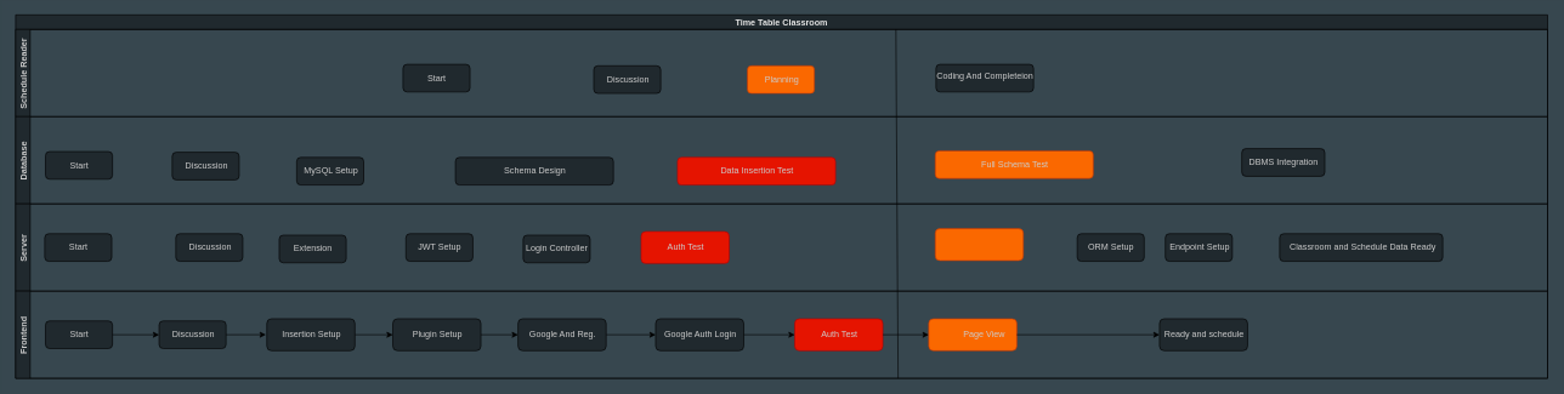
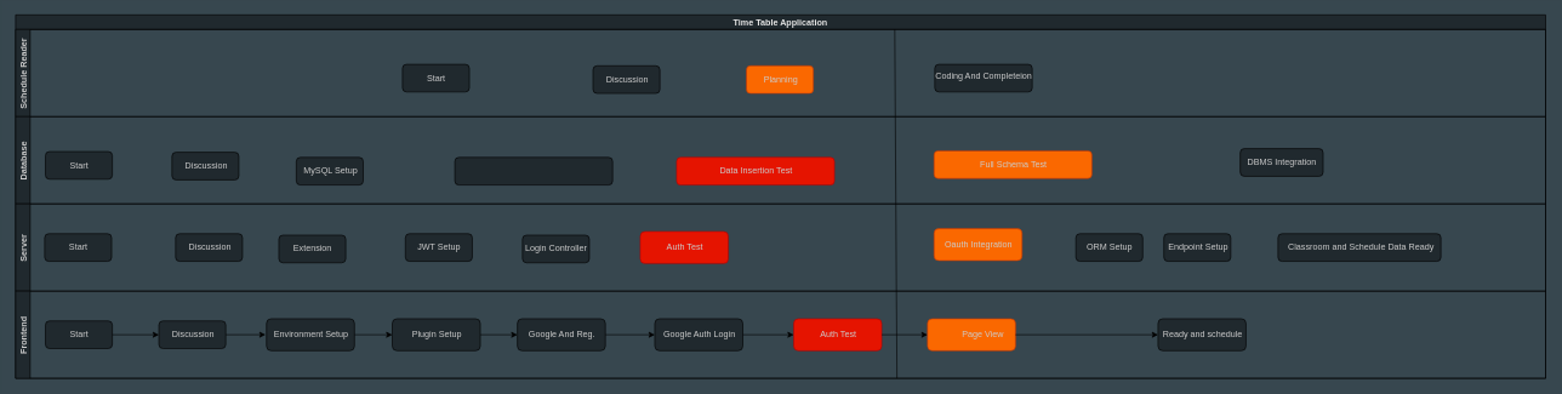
  <mxCell id="0" />
  <mxCell id="1" parent="0" />
- <mxCell id="2" value="Time Table Classroom" style="swimlane;childLayout=stackLayout;resizeParent=1;resizeParentMax=0;horizontal=1;startSize=20;horizontalStack=0;fontColor=#E6E6E6;fillColor=#20292E;" vertex="1" parent="1"><mxGeometry x="20" y="20" width="2104" height="500" as="geometry" /></mxCell>
+ <mxCell id="2" value="Time Table Application" style="swimlane;childLayout=stackLayout;resizeParent=1;resizeParentMax=0;horizontal=1;startSize=20;horizontalStack=0;fontColor=#E6E6E6;fillColor=#20292E;" vertex="1" parent="1"><mxGeometry x="20" y="20" width="2104" height="500" as="geometry" /></mxCell>
  <mxCell id="3" value="Schedule Reader" style="swimlane;startSize=20;horizontal=0;fillColor=#20292E;fontColor=#CCCCCC;" vertex="1" parent="2"><mxGeometry y="20" width="2104" height="120" as="geometry" /></mxCell>
  <mxCell id="4" value="" style="group" vertex="1" connectable="0" parent="3"><mxGeometry x="532" y="48" width="92" height="38" as="geometry" /></mxCell>
  <mxCell id="5" value="" style="rounded=1;whiteSpace=wrap;html=1;fontColor=#CCCCCC;fillColor=#20292E;" vertex="1" parent="4"><mxGeometry width="92" height="38" as="geometry" /></mxCell>
  <mxCell id="6" value="Start" style="text;html=1;resizable=0;autosize=1;align=center;verticalAlign=middle;points=[];fillColor=none;strokeColor=none;rounded=0;fontColor=#CCCCCC;" vertex="1" parent="4"><mxGeometry x="24.5" y="6" width="43" height="26" as="geometry" /></mxCell>
  <mxCell id="7" value="" style="group" vertex="1" connectable="0" parent="3"><mxGeometry x="1005" y="50" width="92" height="38" as="geometry" /></mxCell>
  <mxCell id="8" value="" style="rounded=1;whiteSpace=wrap;html=1;fontColor=#000000;fillColor=#fa6800;strokeColor=#C73500;" vertex="1" parent="7"><mxGeometry width="92" height="38" as="geometry" /></mxCell>
  <mxCell id="9" value="Planning" style="text;html=1;resizable=0;autosize=1;align=center;verticalAlign=middle;points=[];fillColor=none;strokeColor=none;rounded=0;fontColor=#CCCCCC;" vertex="1" parent="7"><mxGeometry x="14.5" y="6" width="65" height="26" as="geometry" /></mxCell>
  <mxCell id="10" value="Database" style="swimlane;startSize=20;horizontal=0;fillColor=#20292E;fontColor=#CCCCCC;" vertex="1" parent="2"><mxGeometry y="140" width="2104" height="120" as="geometry" /></mxCell>
  <mxCell id="11" value="" style="group" vertex="1" connectable="0" parent="10"><mxGeometry x="41" y="48" width="92" height="38" as="geometry" /></mxCell>
  <mxCell id="12" value="" style="rounded=1;whiteSpace=wrap;html=1;fontColor=#CCCCCC;fillColor=#20292E;" vertex="1" parent="11"><mxGeometry width="92" height="38" as="geometry" /></mxCell>
  <mxCell id="13" value="Start" style="text;html=1;resizable=0;autosize=1;align=center;verticalAlign=middle;points=[];fillColor=none;strokeColor=none;rounded=0;fontColor=#CCCCCC;" vertex="1" parent="11"><mxGeometry x="24.5" y="6" width="43" height="26" as="geometry" /></mxCell>
  <mxCell id="14" value="" style="group" vertex="1" connectable="0" parent="10"><mxGeometry x="386" y="56" width="92.5" height="38" as="geometry" /></mxCell>
  <mxCell id="15" value="" style="rounded=1;whiteSpace=wrap;html=1;fontColor=#CCCCCC;fillColor=#20292E;" vertex="1" parent="14"><mxGeometry width="92" height="38" as="geometry" /></mxCell>
  <mxCell id="16" value="MySQL Setup" style="text;html=1;resizable=0;autosize=1;align=center;verticalAlign=middle;points=[];fillColor=none;strokeColor=none;rounded=0;fontColor=#CCCCCC;" vertex="1" parent="14"><mxGeometry x="0.5" y="6" width="92" height="26" as="geometry" /></mxCell>
  <mxCell id="17" value="" style="group" vertex="1" connectable="0" parent="10"><mxGeometry x="604" y="56" width="217" height="38" as="geometry" /></mxCell>
  <mxCell id="18" value="" style="rounded=1;whiteSpace=wrap;html=1;fontColor=#CCCCCC;fillColor=#20292E;" vertex="1" parent="17"><mxGeometry width="217" height="38" as="geometry" /></mxCell>
- <mxCell id="19" value="Schema Design" style="text;html=1;resizable=0;autosize=1;align=center;verticalAlign=middle;points=[];fillColor=none;strokeColor=none;rounded=0;fontColor=#CCCCCC;" vertex="1" parent="17"><mxGeometry x="57" y="6" width="103" height="26" as="geometry" /></mxCell>
  <mxCell id="20" value="" style="group" vertex="1" connectable="0" parent="10"><mxGeometry x="909" y="56" width="217" height="38" as="geometry" /></mxCell>
  <mxCell id="21" value="" style="rounded=1;whiteSpace=wrap;html=1;fontColor=#ffffff;fillColor=#e51400;strokeColor=#B20000;" vertex="1" parent="20"><mxGeometry width="217" height="38" as="geometry" /></mxCell>
  <mxCell id="22" value="Data Insertion Test" style="text;html=1;resizable=0;autosize=1;align=center;verticalAlign=middle;points=[];fillColor=none;strokeColor=none;rounded=0;fontColor=#CCCCCC;" vertex="1" parent="20"><mxGeometry x="50" y="6" width="118" height="26" as="geometry" /></mxCell>
  <mxCell id="23" value="Server" style="swimlane;startSize=20;horizontal=0;fillColor=#20292E;fontColor=#CCCCCC;" vertex="1" parent="2"><mxGeometry y="260" width="2104" height="120" as="geometry" /></mxCell>
  <mxCell id="24" value="" style="group" vertex="1" connectable="0" parent="23"><mxGeometry x="40" y="41" width="92" height="38" as="geometry" /></mxCell>
  <mxCell id="25" value="" style="rounded=1;whiteSpace=wrap;html=1;fontColor=#CCCCCC;fillColor=#20292E;" vertex="1" parent="24"><mxGeometry width="92" height="38" as="geometry" /></mxCell>
  <mxCell id="26" value="Start" style="text;html=1;resizable=0;autosize=1;align=center;verticalAlign=middle;points=[];fillColor=none;strokeColor=none;rounded=0;fontColor=#CCCCCC;" vertex="1" parent="24"><mxGeometry x="24.5" y="6" width="43" height="26" as="geometry" /></mxCell>
  <mxCell id="27" value="" style="group" vertex="1" connectable="0" parent="23"><mxGeometry x="220" y="41" width="92" height="38" as="geometry" /></mxCell>
  <mxCell id="28" value="" style="rounded=1;whiteSpace=wrap;html=1;fontColor=#CCCCCC;fillColor=#20292E;" vertex="1" parent="27"><mxGeometry width="92" height="38" as="geometry" /></mxCell>
  <mxCell id="29" value="Discussion" style="text;html=1;resizable=0;autosize=1;align=center;verticalAlign=middle;points=[];fillColor=none;strokeColor=none;rounded=0;fontColor=#CCCCCC;" vertex="1" parent="27"><mxGeometry x="8.5" y="6" width="76" height="26" as="geometry" /></mxCell>
  <mxCell id="30" value="" style="group" vertex="1" connectable="0" parent="23"><mxGeometry x="536" y="41" width="92" height="38" as="geometry" /></mxCell>
  <mxCell id="31" value="" style="rounded=1;whiteSpace=wrap;html=1;fontColor=#CCCCCC;fillColor=#20292E;" vertex="1" parent="30"><mxGeometry width="92" height="38" as="geometry" /></mxCell>
  <mxCell id="32" value="JWT Setup" style="text;html=1;resizable=0;autosize=1;align=center;verticalAlign=middle;points=[];fillColor=none;strokeColor=none;rounded=0;fontColor=#CCCCCC;" vertex="1" parent="30"><mxGeometry x="7.5" y="6" width="77" height="26" as="geometry" /></mxCell>
  <mxCell id="33" value="" style="group" vertex="1" connectable="0" parent="23"><mxGeometry x="859" y="38" width="121" height="44" as="geometry" /></mxCell>
  <mxCell id="34" value="" style="rounded=1;whiteSpace=wrap;html=1;fillColor=#e51400;strokeColor=#B20000;fontColor=#ffffff;" vertex="1" parent="33"><mxGeometry width="121" height="44" as="geometry" /></mxCell>
  <mxCell id="35" value="Auth Test" style="text;html=1;resizable=0;autosize=1;align=center;verticalAlign=middle;points=[];fillColor=none;strokeColor=none;rounded=0;fontColor=#CCCCCC;" vertex="1" parent="33"><mxGeometry x="26.999" y="8.997" width="68" height="26" as="geometry" /></mxCell>
  <mxCell id="36" value="" style="group" vertex="1" connectable="0" parent="23"><mxGeometry x="1804" y="41" width="156" height="38" as="geometry" /></mxCell>
  <mxCell id="37" value="" style="rounded=1;whiteSpace=wrap;html=1;fontColor=#CCCCCC;fillColor=#20292E;" vertex="1" parent="36"><mxGeometry x="-68" width="224" height="38" as="geometry" /></mxCell>
  <mxCell id="38" value="Classroom and Schedule Data Ready" style="text;html=1;resizable=0;autosize=1;align=center;verticalAlign=middle;points=[];fillColor=none;strokeColor=none;rounded=0;fontColor=#CCCCCC;" vertex="1" parent="36"><mxGeometry x="-63.5" y="6" width="219" height="26" as="geometry" /></mxCell>
  <mxCell id="39" value="Frontend" style="swimlane;startSize=20;horizontal=0;fillColor=#20292E;fontColor=#CCCCCC;" vertex="1" parent="2"><mxGeometry y="380" width="2104" height="120" as="geometry" /></mxCell>
  <mxCell id="40" value="" style="group" vertex="1" connectable="0" parent="39"><mxGeometry x="41" y="41" width="92" height="38" as="geometry" /></mxCell>
  <mxCell id="41" value="" style="rounded=1;whiteSpace=wrap;html=1;fontColor=#CCCCCC;fillColor=#20292E;" vertex="1" parent="40"><mxGeometry width="92" height="38" as="geometry" /></mxCell>
  <mxCell id="42" value="Start" style="text;html=1;resizable=0;autosize=1;align=center;verticalAlign=middle;points=[];fillColor=none;strokeColor=none;rounded=0;fontColor=#CCCCCC;" vertex="1" parent="40"><mxGeometry x="24.5" y="6" width="43" height="26" as="geometry" /></mxCell>
  <mxCell id="43" value="" style="group" vertex="1" connectable="0" parent="39"><mxGeometry x="197" y="41" width="92" height="38" as="geometry" /></mxCell>
  <mxCell id="44" value="" style="rounded=1;whiteSpace=wrap;html=1;fontColor=#CCCCCC;fillColor=#20292E;" vertex="1" parent="43"><mxGeometry width="92" height="38" as="geometry" /></mxCell>
  <mxCell id="45" value="Discussion" style="text;html=1;resizable=0;autosize=1;align=center;verticalAlign=middle;points=[];fillColor=none;strokeColor=none;rounded=0;fontColor=#CCCCCC;" vertex="1" parent="43"><mxGeometry x="8.5" y="6" width="76" height="26" as="geometry" /></mxCell>
  <mxCell id="46" value="" style="endArrow=classic;html=1;rounded=0;fontColor=#CCCCCC;exitX=1;exitY=0.5;exitDx=0;exitDy=0;entryX=0;entryY=0.5;entryDx=0;entryDy=0;" edge="1" parent="39" source="41" target="44"><mxGeometry width="50" height="50" relative="1" as="geometry"><mxPoint x="217" y="-55" as="sourcePoint" /><mxPoint x="194" y="57.5" as="targetPoint" /></mxGeometry></mxCell>
  <mxCell id="47" value="" style="group" vertex="1" connectable="0" parent="39"><mxGeometry x="345" y="38" width="121" height="44" as="geometry" /></mxCell>
  <mxCell id="48" value="" style="rounded=1;whiteSpace=wrap;html=1;fontColor=#CCCCCC;fillColor=#20292E;" vertex="1" parent="47"><mxGeometry width="121" height="44" as="geometry" /></mxCell>
- <mxCell id="49" value="Insertion Setup" style="text;html=1;resizable=0;autosize=1;align=center;verticalAlign=middle;points=[];fillColor=none;strokeColor=none;rounded=0;fontColor=#CCCCCC;" vertex="1" parent="47"><mxGeometry x="0.999" y="8.997" width="120" height="26" as="geometry" /></mxCell>
+ <mxCell id="49" value="Environment Setup" style="text;html=1;resizable=0;autosize=1;align=center;verticalAlign=middle;points=[];fillColor=none;strokeColor=none;rounded=0;fontColor=#CCCCCC;" vertex="1" parent="47"><mxGeometry x="0.999" y="8.997" width="120" height="26" as="geometry" /></mxCell>
  <mxCell id="50" value="" style="endArrow=classic;html=1;rounded=0;fontColor=#CCCCCC;exitX=1;exitY=0.5;exitDx=0;exitDy=0;entryX=-0.02;entryY=0.498;entryDx=0;entryDy=0;entryPerimeter=0;" edge="1" parent="39" source="44" target="49"><mxGeometry width="50" height="50" relative="1" as="geometry"><mxPoint x="229" y="-150" as="sourcePoint" /><mxPoint x="279" y="-200" as="targetPoint" /></mxGeometry></mxCell>
  <mxCell id="51" value="" style="group" vertex="1" connectable="0" parent="39"><mxGeometry x="518" y="38" width="121" height="44" as="geometry" /></mxCell>
  <mxCell id="52" value="" style="rounded=1;whiteSpace=wrap;html=1;fontColor=#CCCCCC;fillColor=#20292E;" vertex="1" parent="51"><mxGeometry width="121" height="44" as="geometry" /></mxCell>
  <mxCell id="53" value="Plugin Setup" style="text;html=1;resizable=0;autosize=1;align=center;verticalAlign=middle;points=[];fillColor=none;strokeColor=none;rounded=0;fontColor=#CCCCCC;" vertex="1" parent="51"><mxGeometry x="17.999" y="8.997" width="86" height="26" as="geometry" /></mxCell>
  <mxCell id="54" value="" style="group" vertex="1" connectable="0" parent="39"><mxGeometry x="690" y="38" width="121" height="44" as="geometry" /></mxCell>
  <mxCell id="55" value="" style="rounded=1;whiteSpace=wrap;html=1;fontColor=#CCCCCC;fillColor=#20292E;" vertex="1" parent="54"><mxGeometry width="121" height="44" as="geometry" /></mxCell>
  <mxCell id="56" value="Google And Reg." style="text;html=1;resizable=0;autosize=1;align=center;verticalAlign=middle;points=[];fillColor=none;strokeColor=none;rounded=0;fontColor=#CCCCCC;" vertex="1" parent="54"><mxGeometry x="4.999" y="8.997" width="113" height="26" as="geometry" /></mxCell>
  <mxCell id="57" value="" style="group" vertex="1" connectable="0" parent="39"><mxGeometry x="879" y="38" width="121" height="44" as="geometry" /></mxCell>
  <mxCell id="58" value="" style="rounded=1;whiteSpace=wrap;html=1;fontColor=#CCCCCC;fillColor=#20292E;" vertex="1" parent="57"><mxGeometry width="121" height="44" as="geometry" /></mxCell>
  <mxCell id="59" value="Google Auth Login" style="text;html=1;resizable=0;autosize=1;align=center;verticalAlign=middle;points=[];fillColor=none;strokeColor=none;rounded=0;fontColor=#CCCCCC;" vertex="1" parent="57"><mxGeometry x="2.999" y="8.997" width="117" height="26" as="geometry" /></mxCell>
  <mxCell id="60" value="" style="group" vertex="1" connectable="0" parent="39"><mxGeometry x="1070" y="38" width="121" height="44" as="geometry" /></mxCell>
  <mxCell id="61" value="" style="rounded=1;whiteSpace=wrap;html=1;fillColor=#e51400;strokeColor=#B20000;fontColor=#ffffff;" vertex="1" parent="60"><mxGeometry width="121" height="44" as="geometry" /></mxCell>
  <mxCell id="62" value="Auth Test" style="text;html=1;resizable=0;autosize=1;align=center;verticalAlign=middle;points=[];fillColor=none;strokeColor=none;rounded=0;fontColor=#CCCCCC;" vertex="1" parent="60"><mxGeometry x="26.999" y="8.997" width="68" height="26" as="geometry" /></mxCell>
  <mxCell id="63" value="" style="endArrow=classic;html=1;rounded=0;fontColor=#CCCCCC;entryX=0;entryY=0.5;entryDx=0;entryDy=0;" edge="1" parent="39" source="49" target="52"><mxGeometry width="50" height="50" relative="1" as="geometry"><mxPoint x="576" y="-3" as="sourcePoint" /><mxPoint x="626" y="-53" as="targetPoint" /></mxGeometry></mxCell>
  <mxCell id="64" value="" style="endArrow=classic;html=1;rounded=0;fontColor=#CCCCCC;exitX=1;exitY=0.5;exitDx=0;exitDy=0;entryX=0;entryY=0.5;entryDx=0;entryDy=0;" edge="1" parent="39" source="52" target="55"><mxGeometry width="50" height="50" relative="1" as="geometry"><mxPoint x="482.959" y="69.997" as="sourcePoint" /><mxPoint x="682" y="60" as="targetPoint" /></mxGeometry></mxCell>
  <mxCell id="65" value="" style="endArrow=classic;html=1;rounded=0;fontColor=#CCCCCC;exitX=1;exitY=0.5;exitDx=0;exitDy=0;entryX=0;entryY=0.5;entryDx=0;entryDy=0;" edge="1" parent="39" source="55" target="58"><mxGeometry width="50" height="50" relative="1" as="geometry"><mxPoint x="612" y="12" as="sourcePoint" /><mxPoint x="662" y="-38" as="targetPoint" /></mxGeometry></mxCell>
  <mxCell id="66" value="" style="endArrow=classic;html=1;rounded=0;fontColor=#CCCCCC;exitX=1;exitY=0.5;exitDx=0;exitDy=0;entryX=0;entryY=0.5;entryDx=0;entryDy=0;" edge="1" parent="39" source="58" target="61"><mxGeometry width="50" height="50" relative="1" as="geometry"><mxPoint x="821" y="70" as="sourcePoint" /><mxPoint x="889" y="70" as="targetPoint" /></mxGeometry></mxCell>
  <mxCell id="67" value="" style="group" vertex="1" connectable="0" parent="39"><mxGeometry x="1254" y="38" width="121" height="44" as="geometry" /></mxCell>
  <mxCell id="68" value="" style="rounded=1;whiteSpace=wrap;html=1;fontColor=#000000;fillColor=#fa6800;strokeColor=#C73500;" vertex="1" parent="67"><mxGeometry width="121" height="44" as="geometry" /></mxCell>
  <mxCell id="69" value="Page View" style="text;html=1;resizable=0;autosize=1;align=center;verticalAlign=middle;points=[];fillColor=none;strokeColor=none;rounded=0;fontColor=#CCCCCC;" vertex="1" parent="67"><mxGeometry x="38.999" y="8.997" width="75" height="26" as="geometry" /></mxCell>
  <mxCell id="70" value="" style="endArrow=classic;html=1;rounded=0;fontColor=#CCCCCC;entryX=0;entryY=0.5;entryDx=0;entryDy=0;exitX=1;exitY=0.5;exitDx=0;exitDy=0;" edge="1" parent="39" source="61" target="68"><mxGeometry width="50" height="50" relative="1" as="geometry"><mxPoint x="1188" y="60" as="sourcePoint" /><mxPoint x="1029" y="5" as="targetPoint" /></mxGeometry></mxCell>
  <mxCell id="71" value="" style="endArrow=none;html=1;rounded=0;fontColor=#CCCCCC;" edge="1" parent="1"><mxGeometry width="50" height="50" relative="1" as="geometry"><mxPoint x="1232" y="520" as="sourcePoint" /><mxPoint x="1229" y="40" as="targetPoint" /></mxGeometry></mxCell>
  <mxCell id="72" value="" style="endArrow=classic;html=1;rounded=0;fontColor=#CCCCCC;exitX=1;exitY=0.5;exitDx=0;exitDy=0;" edge="1" parent="1" source="68"><mxGeometry width="50" height="50" relative="1" as="geometry"><mxPoint x="1386" y="355" as="sourcePoint" /><mxPoint x="1591" y="460" as="targetPoint" /></mxGeometry></mxCell>
  <mxCell id="73" value="" style="group" vertex="1" connectable="0" parent="1"><mxGeometry x="1591" y="438" width="131.999" height="44" as="geometry" /></mxCell>
  <mxCell id="74" value="" style="rounded=1;whiteSpace=wrap;html=1;fontColor=#CCCCCC;fillColor=#20292E;" vertex="1" parent="73"><mxGeometry width="121" height="44" as="geometry" /></mxCell>
  <mxCell id="75" value="Ready and schedule" style="text;html=1;resizable=0;autosize=1;align=center;verticalAlign=middle;points=[];fillColor=none;strokeColor=none;rounded=0;fontColor=#CCCCCC;" vertex="1" parent="73"><mxGeometry x="-9.001" y="8.997" width="141" height="26" as="geometry" /></mxCell>
  <mxCell id="76" value="" style="group" vertex="1" connectable="0" parent="1"><mxGeometry x="717" y="323" width="97.5" height="38" as="geometry" /></mxCell>
  <mxCell id="77" value="" style="rounded=1;whiteSpace=wrap;html=1;fontColor=#CCCCCC;fillColor=#20292E;" vertex="1" parent="76"><mxGeometry width="92" height="38" as="geometry" /></mxCell>
  <mxCell id="78" value="Login Controller" style="text;html=1;resizable=0;autosize=1;align=center;verticalAlign=middle;points=[];fillColor=none;strokeColor=none;rounded=0;fontColor=#CCCCCC;" vertex="1" parent="76"><mxGeometry x="-5.5" y="6" width="103" height="26" as="geometry" /></mxCell>
  <mxCell id="79" value="" style="group" vertex="1" connectable="0" parent="1"><mxGeometry x="382" y="323" width="92" height="38" as="geometry" /></mxCell>
  <mxCell id="80" value="" style="rounded=1;whiteSpace=wrap;html=1;fontColor=#CCCCCC;fillColor=#20292E;" vertex="1" parent="79"><mxGeometry width="92" height="38" as="geometry" /></mxCell>
  <mxCell id="81" value="Extension" style="text;html=1;resizable=0;autosize=1;align=center;verticalAlign=middle;points=[];fillColor=none;strokeColor=none;rounded=0;fontColor=#CCCCCC;" vertex="1" parent="79"><mxGeometry x="10.5" y="6" width="71" height="26" as="geometry" /></mxCell>
  <mxCell id="82" value="" style="group" vertex="1" connectable="0" parent="1"><mxGeometry x="1283" y="314" width="121" height="44" as="geometry" /></mxCell>
  <mxCell id="83" value="" style="rounded=1;whiteSpace=wrap;html=1;fontColor=#000000;fillColor=#fa6800;strokeColor=#C73500;" vertex="1" parent="82"><mxGeometry width="121" height="44" as="geometry" /></mxCell>
+ <mxCell id="84" value="Oauth Integration" style="text;html=1;resizable=0;autosize=1;align=center;verticalAlign=middle;points=[];fillColor=none;strokeColor=none;rounded=0;fontColor=#CCCCCC;" vertex="1" parent="82"><mxGeometry x="5.999" y="8.997" width="111" height="26" as="geometry" /></mxCell>
  <mxCell id="85" value="" style="group" vertex="1" connectable="0" parent="1"><mxGeometry x="1478" y="321" width="97.5" height="38" as="geometry" /></mxCell>
  <mxCell id="86" value="" style="rounded=1;whiteSpace=wrap;html=1;fontColor=#CCCCCC;fillColor=#20292E;" vertex="1" parent="85"><mxGeometry width="92" height="38" as="geometry" /></mxCell>
  <mxCell id="87" value="ORM Setup" style="text;html=1;resizable=0;autosize=1;align=center;verticalAlign=middle;points=[];fillColor=none;strokeColor=none;rounded=0;fontColor=#CCCCCC;" vertex="1" parent="85"><mxGeometry x="5.5" y="6" width="81" height="26" as="geometry" /></mxCell>
  <mxCell id="88" value="" style="group" vertex="1" connectable="0" parent="1"><mxGeometry x="1599" y="321" width="97.5" height="38" as="geometry" /></mxCell>
  <mxCell id="89" value="" style="rounded=1;whiteSpace=wrap;html=1;fontColor=#CCCCCC;fillColor=#20292E;" vertex="1" parent="88"><mxGeometry width="92" height="38" as="geometry" /></mxCell>
  <mxCell id="90" value="Endpoint Setup" style="text;html=1;resizable=0;autosize=1;align=center;verticalAlign=middle;points=[];fillColor=none;strokeColor=none;rounded=0;fontColor=#CCCCCC;" vertex="1" parent="88"><mxGeometry x="-3.5" y="6" width="100" height="26" as="geometry" /></mxCell>
  <mxCell id="91" value="" style="group" vertex="1" connectable="0" parent="1"><mxGeometry x="235" y="209" width="92" height="38" as="geometry" /></mxCell>
  <mxCell id="92" value="" style="rounded=1;whiteSpace=wrap;html=1;fontColor=#CCCCCC;fillColor=#20292E;" vertex="1" parent="91"><mxGeometry width="92" height="38" as="geometry" /></mxCell>
  <mxCell id="93" value="Discussion" style="text;html=1;resizable=0;autosize=1;align=center;verticalAlign=middle;points=[];fillColor=none;strokeColor=none;rounded=0;fontColor=#CCCCCC;" vertex="1" parent="91"><mxGeometry x="8.5" y="6" width="76" height="26" as="geometry" /></mxCell>
  <mxCell id="94" value="" style="group" vertex="1" connectable="0" parent="1"><mxGeometry x="1283" y="207" width="217" height="38" as="geometry" /></mxCell>
  <mxCell id="95" value="" style="rounded=1;whiteSpace=wrap;html=1;fontColor=#000000;fillColor=#fa6800;strokeColor=#C73500;" vertex="1" parent="94"><mxGeometry width="217" height="38" as="geometry" /></mxCell>
  <mxCell id="96" value="Full Schema Test" style="text;html=1;resizable=0;autosize=1;align=center;verticalAlign=middle;points=[];fillColor=none;strokeColor=none;rounded=0;fontColor=#CCCCCC;" vertex="1" parent="94"><mxGeometry x="54" y="6" width="110" height="26" as="geometry" /></mxCell>
  <mxCell id="97" value="" style="group" vertex="1" connectable="0" parent="1"><mxGeometry x="1704" y="204" width="114" height="38" as="geometry" /></mxCell>
  <mxCell id="98" value="" style="rounded=1;whiteSpace=wrap;html=1;fontColor=#CCCCCC;fillColor=#20292E;" vertex="1" parent="97"><mxGeometry width="114" height="38" as="geometry" /></mxCell>
  <mxCell id="99" value="DBMS Integration" style="text;html=1;resizable=0;autosize=1;align=center;verticalAlign=middle;points=[];fillColor=none;strokeColor=none;rounded=0;fontColor=#CCCCCC;" vertex="1" parent="97"><mxGeometry x="0.5" y="6" width="113" height="26" as="geometry" /></mxCell>
  <mxCell id="100" value="" style="group" vertex="1" connectable="0" parent="1"><mxGeometry x="814" y="90" width="92" height="38" as="geometry" /></mxCell>
  <mxCell id="101" value="" style="rounded=1;whiteSpace=wrap;html=1;fontColor=#CCCCCC;fillColor=#20292E;" vertex="1" parent="100"><mxGeometry width="92" height="38" as="geometry" /></mxCell>
  <mxCell id="102" value="Discussion" style="text;html=1;resizable=0;autosize=1;align=center;verticalAlign=middle;points=[];fillColor=none;strokeColor=none;rounded=0;fontColor=#CCCCCC;" vertex="1" parent="100"><mxGeometry x="8.5" y="6" width="76" height="26" as="geometry" /></mxCell>
  <mxCell id="103" value="" style="group" vertex="1" connectable="0" parent="1"><mxGeometry x="1284" y="88" width="134" height="38" as="geometry" /></mxCell>
  <mxCell id="104" value="" style="rounded=1;whiteSpace=wrap;html=1;fontColor=#CCCCCC;fillColor=#20292E;" vertex="1" parent="103"><mxGeometry width="134" height="38" as="geometry" /></mxCell>
  <mxCell id="105" value="Coding And Completeion" style="text;html=1;resizable=0;autosize=1;align=center;verticalAlign=middle;points=[];fillColor=none;strokeColor=none;rounded=0;fontColor=#CCCCCC;" vertex="1" parent="103"><mxGeometry x="-8.5" y="4" width="151" height="26" as="geometry" /></mxCell>
